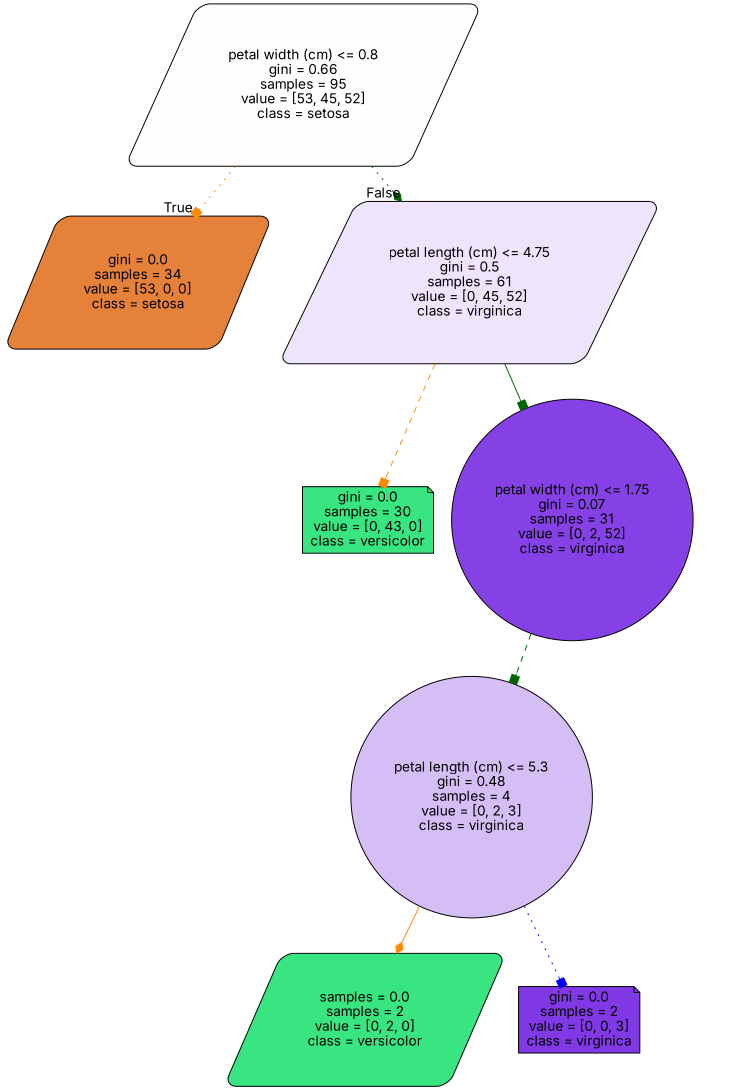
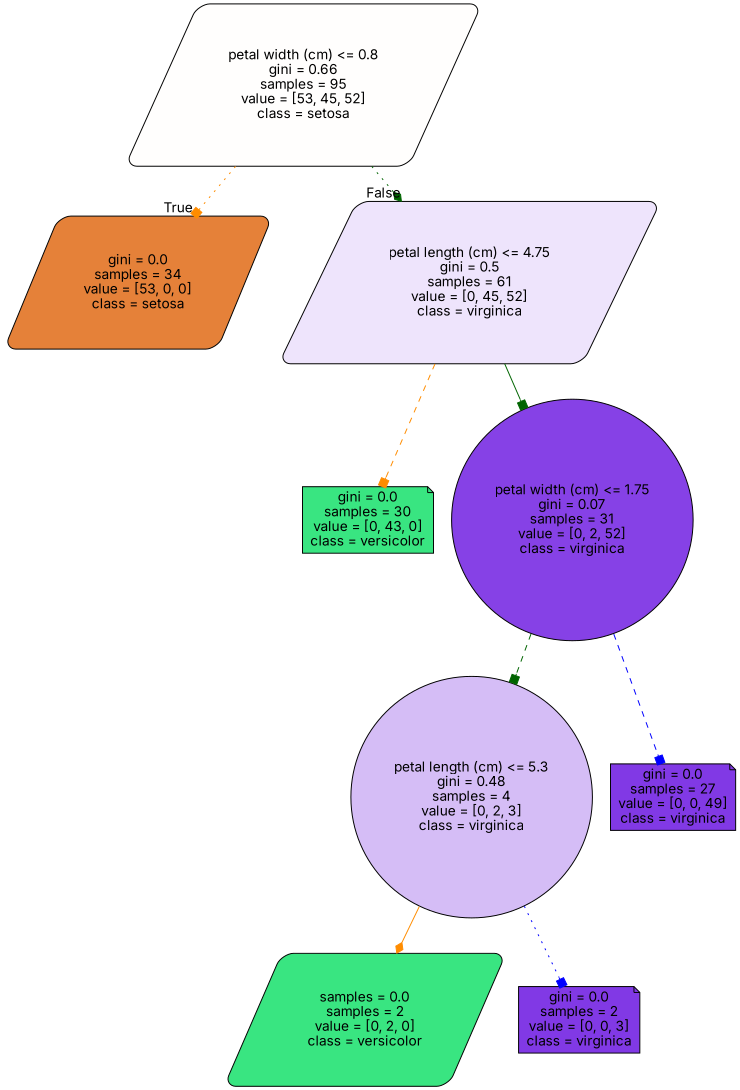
  digraph {
    fontname=Inter
    node [color=black fillcolor="#39e581" fontname=Inter shape=parallelogram style="filled, rounded"]
    edge [arrowhead=box color=darkorange fontname=Inter style=dotted]
    n1 [fillcolor="#fffefd" label="petal width (cm) <= 0.8\ngini = 0.66\nsamples = 95\nvalue = [53, 45, 52]\nclass = setosa"]
    n2 [fillcolor="#e58139" label="gini = 0.0\nsamples = 34\nvalue = [53, 0, 0]\nclass = setosa"]
    n3 [fillcolor="#eee4fc" label="petal length (cm) <= 4.75\ngini = 0.5\nsamples = 61\nvalue = [0, 45, 52]\nclass = virginica"]
    n4 [label="gini = 0.0\nsamples = 30\nvalue = [0, 43, 0]\nclass = versicolor" shape=note]
    n5 [fillcolor="#8641e6" label="petal width (cm) <= 1.75\ngini = 0.07\nsamples = 31\nvalue = [0, 2, 52]\nclass = virginica" shape=circle]
    n6 [fillcolor="#d5bdf6" label="petal length (cm) <= 5.3\ngini = 0.48\nsamples = 4\nvalue = [0, 2, 3]\nclass = virginica" shape=circle]
+   n7 [fillcolor="#8139e5" label="gini = 0.0\nsamples = 27\nvalue = [0, 0, 49]\nclass = virginica" shape=note]
    n8 [label="samples = 0.0\nsamples = 2\nvalue = [0, 2, 0]\nclass = versicolor"]
    n9 [fillcolor="#8139e5" label="gini = 0.0\nsamples = 2\nvalue = [0, 0, 3]\nclass = virginica" shape=note]
    n1 -> n2 [headlabel=True labelangle=45 labeldistance=2.5]
    n1 -> n3 [arrowhead=diamond color=darkgreen headlabel=False labelangle=-45 labeldistance=2.5]
    n3 -> n4 [style=dashed]
    n3 -> n5 [color=darkgreen style=solid]
    n5 -> n6 [color=darkgreen style=dashed]
+   n5 -> n7 [color=blue style=dashed]
    n6 -> n8 [arrowhead=diamond style=solid]
    n6 -> n9 [color=blue]
  }
